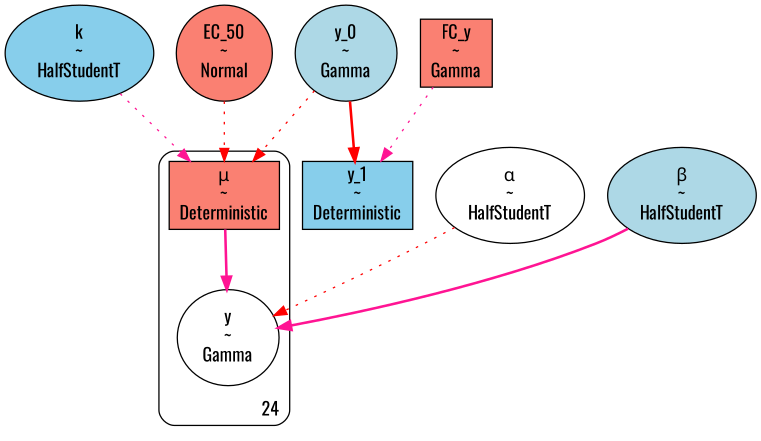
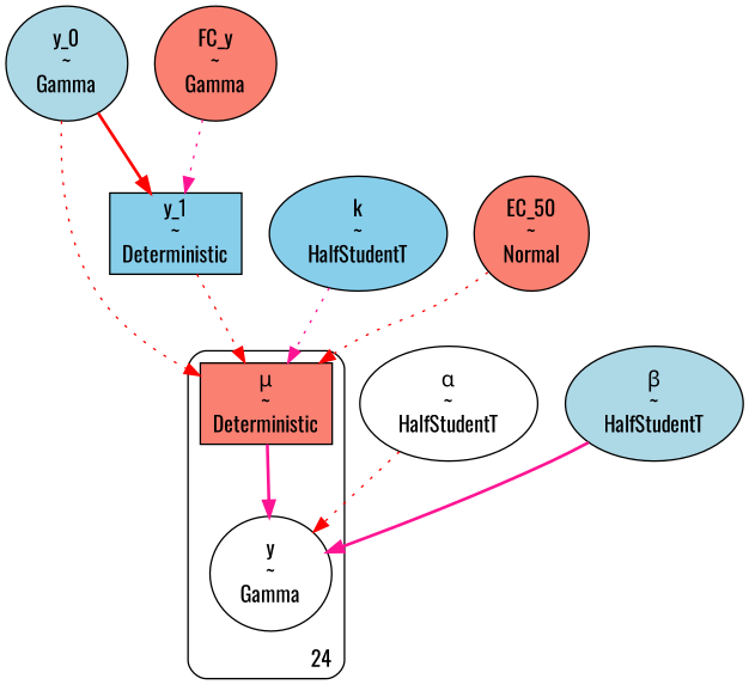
  digraph {
    fontname=Oswald
    node [fillcolor=salmon fontname=Oswald shape=ellipse style=filled]
    edge [color=red fontname=Oswald style=dotted]
    n1 [fillcolor=white label="y\n~\nGamma"]
    n2 [label="μ\n~\nDeterministic" shape=box]
    n3 [fillcolor=skyblue label="y_1\n~\nDeterministic" shape=box]
    n4 [fillcolor=skyblue label="k\n~\nHalfStudentT"]
    n5 [fillcolor=lightblue label="y_0\n~\nGamma"]
    n6 [fillcolor=white label="α\n~\nHalfStudentT"]
-   n7 [label="FC_y\n~\nGamma" shape=box]
+   n7 [label="FC_y\n~\nGamma"]
    n8 [label="EC_50\n~\nNormal"]
    n9 [fillcolor=lightblue label="β\n~\nHalfStudentT"]
    subgraph cluster_1 {
      label=24
      labeljust=r
      labelloc=b
      style=rounded
      n1
      n2
    }
    n2 -> n1 [color=deeppink style=bold]
+   n3 -> n2
    n4 -> n2 [color=deeppink]
    n5 -> n2
    n5 -> n3 [style=bold]
    n6 -> n1
    n7 -> n3 [color=deeppink]
    n8 -> n2
    n9 -> n1 [color=deeppink style=bold]
  }
